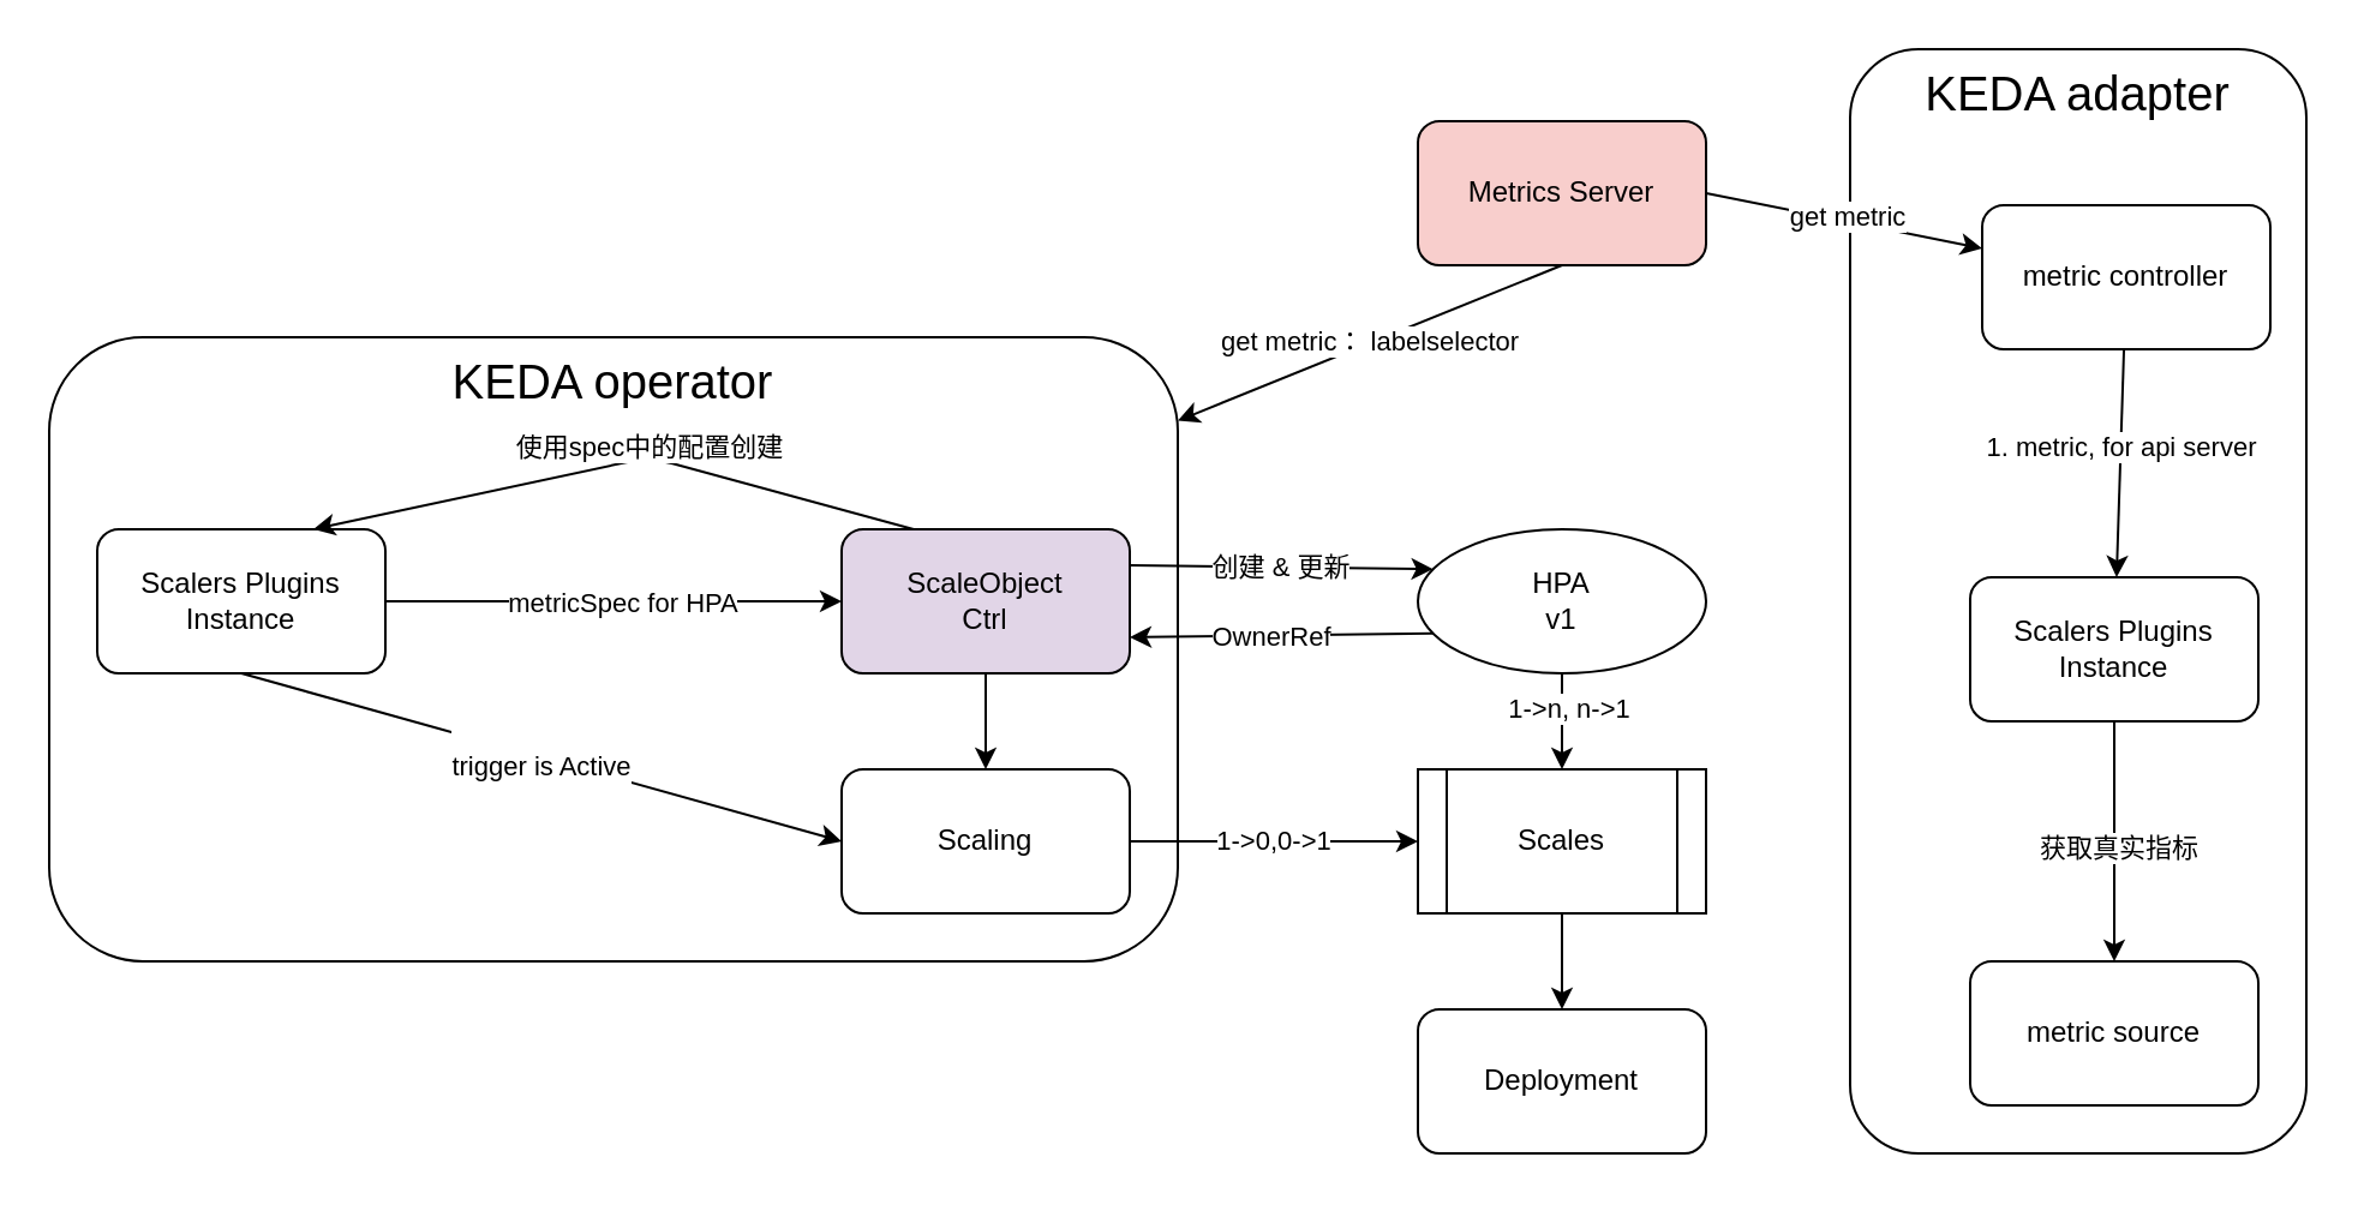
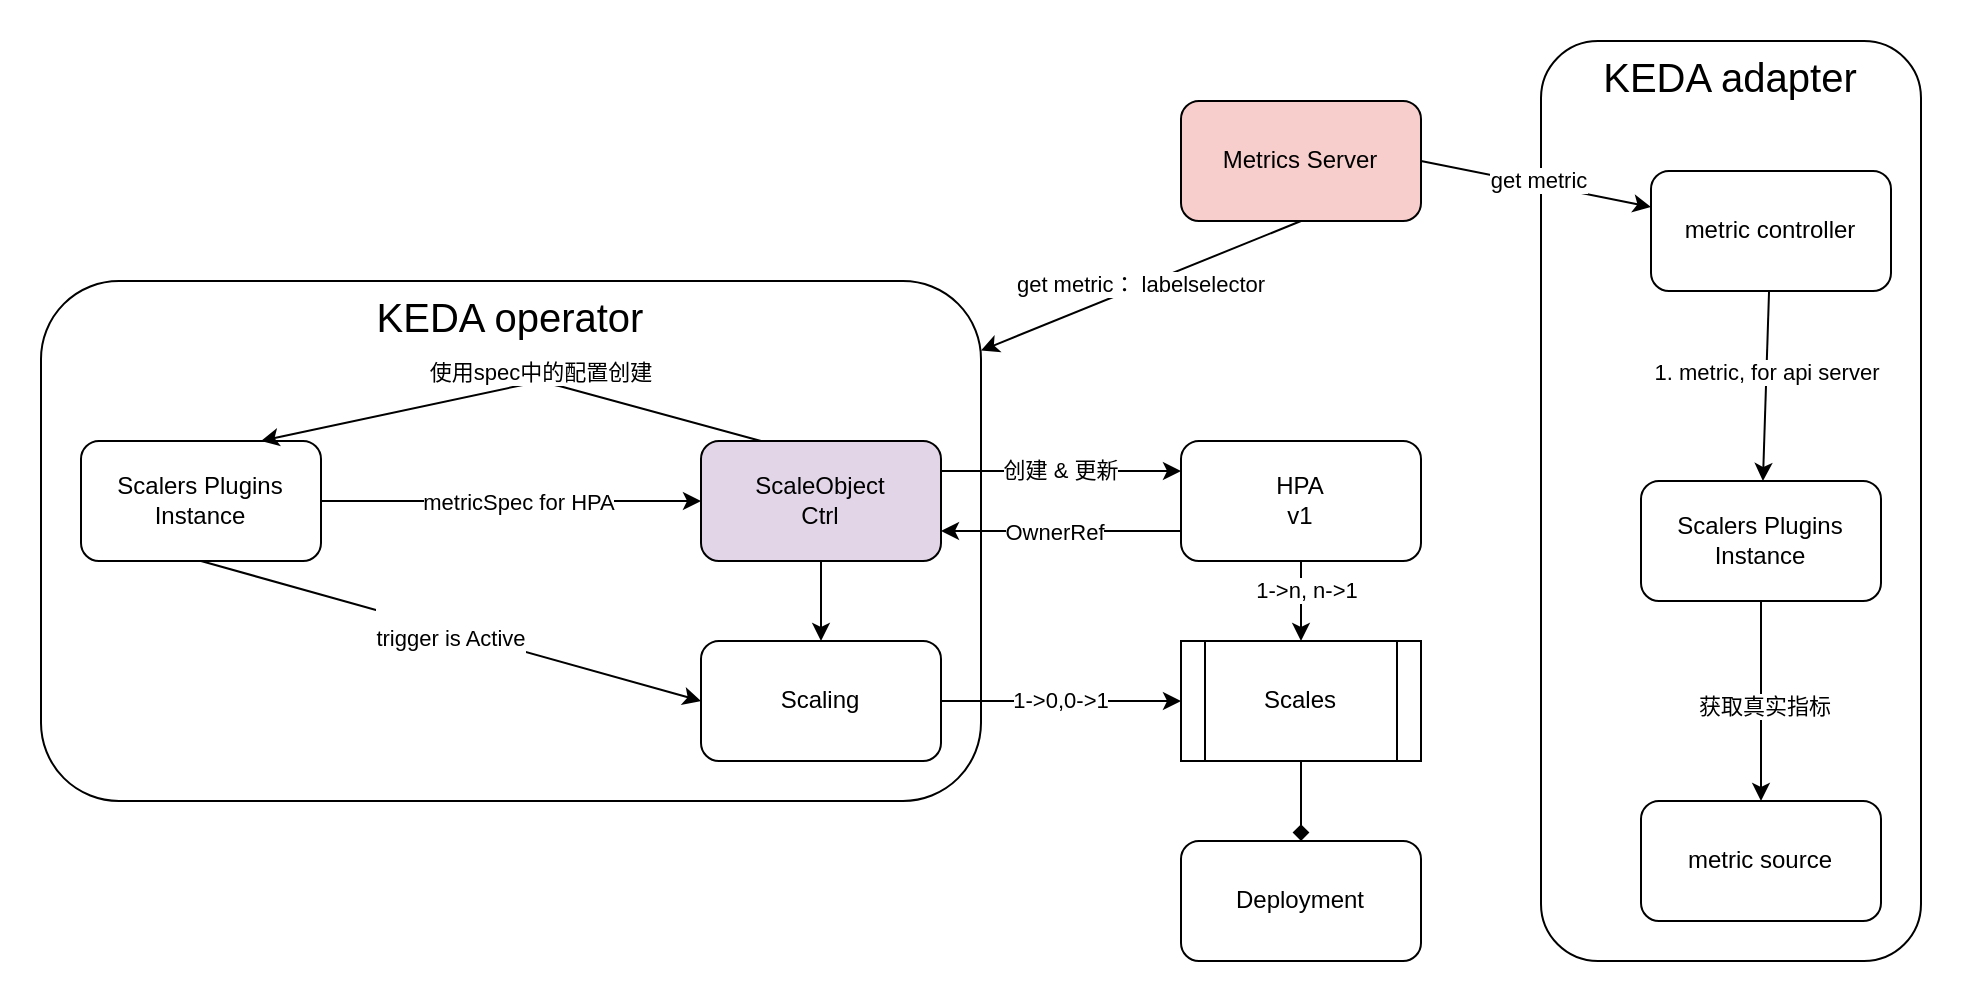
  <mxCell id="0" />
  <mxCell id="1" parent="0" />
  <mxCell id="2" value="&lt;font style=&quot;font-size: 20px&quot;&gt;KEDA adapter&lt;/font&gt;" style="rounded=1;whiteSpace=wrap;html=1;fillColor=none;verticalAlign=top;fontSize=20;" parent="1" vertex="1"><mxGeometry x="770" y="20" width="190" height="460" as="geometry" /></mxCell>
  <mxCell id="3" value="KEDA operator" style="rounded=1;whiteSpace=wrap;html=1;fillColor=none;verticalAlign=top;fontSize=20;" parent="1" vertex="1"><mxGeometry x="20" y="140" width="470" height="260" as="geometry" /></mxCell>
  <mxCell id="4" value="" style="edgeStyle=none;html=1;startArrow=classic;startFill=1;endArrow=none;endFill=0;entryX=0;entryY=0.75;entryDx=0;entryDy=0;" parent="1" target="8" edge="1"><mxGeometry relative="1" as="geometry"><mxPoint x="470" y="265" as="sourcePoint" /></mxGeometry></mxCell>
  <mxCell id="5" value="OwnerRef" style="edgeLabel;html=1;align=center;verticalAlign=middle;resizable=0;points=[];" parent="4" vertex="1" connectable="0"><mxGeometry x="-0.2" y="2" relative="1" as="geometry"><mxPoint x="8" y="2" as="offset" /></mxGeometry></mxCell>
  <mxCell id="6" value="" style="edgeStyle=none;html=1;fontSize=20;startArrow=none;startFill=0;endArrow=classic;endFill=1;" parent="1" source="7" target="32" edge="1"><mxGeometry relative="1" as="geometry" /></mxCell>
  <mxCell id="7" value="ScaleObject&lt;br&gt;Ctrl" style="rounded=1;whiteSpace=wrap;html=1;fillColor=#e1d5e7;" parent="1" vertex="1"><mxGeometry x="350" y="220" width="120" height="60" as="geometry" /></mxCell>
- <mxCell id="8" value="HPA&lt;br&gt;v1" style="ellipse;whiteSpace=wrap;html=1;" parent="1" vertex="1"><mxGeometry x="590" y="220" width="120" height="60" as="geometry" /></mxCell>
+ <mxCell id="8" value="HPA&lt;br&gt;v1" style="rounded=1;whiteSpace=wrap;html=1;" parent="1" vertex="1"><mxGeometry x="590" y="220" width="120" height="60" as="geometry" /></mxCell>
  <mxCell id="9" value="Metrics Server" style="rounded=1;whiteSpace=wrap;html=1;fillColor=#f8cecc;" parent="1" vertex="1"><mxGeometry x="590" y="50" width="120" height="60" as="geometry" /></mxCell>
  <mxCell id="10" value="get metric： labelselector" style="endArrow=classic;html=1;exitX=0.5;exitY=1;exitDx=0;exitDy=0;" parent="1" source="9" target="3" edge="1"><mxGeometry width="50" height="50" relative="1" as="geometry"><mxPoint x="570" y="340" as="sourcePoint" /><mxPoint x="620" y="290" as="targetPoint" /></mxGeometry></mxCell>
  <mxCell id="11" value="Scales" style="shape=process;whiteSpace=wrap;html=1;backgroundOutline=1;" parent="1" vertex="1"><mxGeometry x="590" y="320" width="120" height="60" as="geometry" /></mxCell>
  <mxCell id="12" value="Deployment" style="rounded=1;whiteSpace=wrap;html=1;" parent="1" vertex="1"><mxGeometry x="590" y="420" width="120" height="60" as="geometry" /></mxCell>
  <mxCell id="13" value="1-&amp;gt;0,0-&amp;gt;1" style="endArrow=classic;html=1;entryX=0;entryY=0.5;entryDx=0;entryDy=0;" parent="1" source="32" target="11" edge="1"><mxGeometry width="50" height="50" relative="1" as="geometry"><mxPoint x="570" y="340" as="sourcePoint" /><mxPoint x="620" y="290" as="targetPoint" /></mxGeometry></mxCell>
  <mxCell id="14" value="" style="endArrow=classic;html=1;exitX=0.5;exitY=1;exitDx=0;exitDy=0;" parent="1" source="8" target="11" edge="1"><mxGeometry width="50" height="50" relative="1" as="geometry"><mxPoint x="570" y="340" as="sourcePoint" /><mxPoint x="710" y="280" as="targetPoint" /></mxGeometry></mxCell>
  <mxCell id="15" value="1-&amp;gt;n, n-&amp;gt;1" style="edgeLabel;html=1;align=center;verticalAlign=middle;resizable=0;points=[];" parent="14" vertex="1" connectable="0"><mxGeometry x="-0.3" y="2" relative="1" as="geometry"><mxPoint as="offset" /></mxGeometry></mxCell>
- <mxCell id="16" value="" style="endArrow=classic;html=1;entryX=0.5;entryY=0;entryDx=0;entryDy=0;exitX=0.5;exitY=1;exitDx=0;exitDy=0;" parent="1" source="11" target="12" edge="1"><mxGeometry width="50" height="50" relative="1" as="geometry"><mxPoint x="570" y="340" as="sourcePoint" /><mxPoint x="620" y="290" as="targetPoint" /></mxGeometry></mxCell>
+ <mxCell id="16" value="" style="endArrow=diamond;html=1;entryX=0.5;entryY=0;entryDx=0;entryDy=0;exitX=0.5;exitY=1;exitDx=0;exitDy=0;" parent="1" source="11" target="12" edge="1"><mxGeometry width="50" height="50" relative="1" as="geometry"><mxPoint x="570" y="340" as="sourcePoint" /><mxPoint x="620" y="290" as="targetPoint" /></mxGeometry></mxCell>
  <mxCell id="17" value="" style="edgeStyle=none;html=1;startArrow=none;startFill=0;endArrow=classic;endFill=1;align=left;" parent="1" source="19" target="7" edge="1"><mxGeometry relative="1" as="geometry" /></mxCell>
  <mxCell id="18" value="&lt;span&gt;metricSpec for HPA&lt;/span&gt;" style="edgeLabel;html=1;align=center;verticalAlign=middle;resizable=0;points=[];" parent="17" vertex="1" connectable="0"><mxGeometry x="-0.409" y="-1" relative="1" as="geometry"><mxPoint x="42" y="-1" as="offset" /></mxGeometry></mxCell>
  <mxCell id="19" value="Scalers Plugins&lt;br&gt;Instance" style="whiteSpace=wrap;html=1;rounded=1;" parent="1" vertex="1"><mxGeometry x="40" y="220" width="120" height="60" as="geometry" /></mxCell>
  <mxCell id="20" value="" style="endArrow=classic;html=1;exitX=0.25;exitY=0;exitDx=0;exitDy=0;entryX=0.75;entryY=0;entryDx=0;entryDy=0;" parent="1" source="7" target="19" edge="1"><mxGeometry width="50" height="50" relative="1" as="geometry"><mxPoint x="270" y="320" as="sourcePoint" /><mxPoint x="150" y="210" as="targetPoint" /><Array as="points"><mxPoint x="270" y="190" /></Array></mxGeometry></mxCell>
  <mxCell id="21" value="使用spec中的配置创建" style="edgeLabel;html=1;align=center;verticalAlign=middle;resizable=0;points=[];" parent="20" vertex="1" connectable="0"><mxGeometry x="0.157" y="-3" relative="1" as="geometry"><mxPoint x="34" y="-9" as="offset" /></mxGeometry></mxCell>
  <mxCell id="22" value="创建 &amp;amp; 更新" style="endArrow=classic;html=1;entryX=0;entryY=0.25;entryDx=0;entryDy=0;exitX=1;exitY=0.25;exitDx=0;exitDy=0;" parent="1" source="7" target="8" edge="1"><mxGeometry width="50" height="50" relative="1" as="geometry"><mxPoint x="270" y="320" as="sourcePoint" /><mxPoint x="320" y="270" as="targetPoint" /><Array as="points" /></mxGeometry></mxCell>
  <mxCell id="23" value="" style="endArrow=classic;html=1;exitX=1;exitY=0.5;exitDx=0;exitDy=0;" parent="1" source="9" target="30" edge="1"><mxGeometry width="50" height="50" relative="1" as="geometry"><mxPoint x="270" y="320" as="sourcePoint" /><mxPoint x="320" y="270" as="targetPoint" /></mxGeometry></mxCell>
  <mxCell id="24" value="get metric" style="edgeLabel;html=1;align=center;verticalAlign=middle;resizable=0;points=[];" parent="23" vertex="1" connectable="0"><mxGeometry x="0.003" y="2" relative="1" as="geometry"><mxPoint as="offset" /></mxGeometry></mxCell>
  <mxCell id="25" value="" style="edgeStyle=none;html=1;startArrow=none;startFill=0;endArrow=classic;endFill=1;" parent="1" source="27" target="31" edge="1"><mxGeometry relative="1" as="geometry" /></mxCell>
  <mxCell id="26" value="获取真实指标" style="edgeLabel;html=1;align=center;verticalAlign=middle;resizable=0;points=[];" parent="25" vertex="1" connectable="0"><mxGeometry x="0.04" y="1" relative="1" as="geometry"><mxPoint as="offset" /></mxGeometry></mxCell>
  <mxCell id="27" value="Scalers Plugins&lt;br&gt;Instance" style="whiteSpace=wrap;html=1;rounded=1;" parent="1" vertex="1"><mxGeometry x="820" y="240" width="120" height="60" as="geometry" /></mxCell>
  <mxCell id="28" value="" style="edgeStyle=none;html=1;startArrow=none;startFill=0;endArrow=classic;endFill=1;" parent="1" source="30" target="27" edge="1"><mxGeometry relative="1" as="geometry" /></mxCell>
  <mxCell id="29" value="1. metric, for api server" style="edgeLabel;html=1;align=center;verticalAlign=middle;resizable=0;points=[];" parent="28" vertex="1" connectable="0"><mxGeometry x="-0.143" relative="1" as="geometry"><mxPoint as="offset" /></mxGeometry></mxCell>
  <mxCell id="30" value="metric controller" style="whiteSpace=wrap;html=1;rounded=1;" parent="1" vertex="1"><mxGeometry x="825" y="85" width="120" height="60" as="geometry" /></mxCell>
  <mxCell id="31" value="metric source" style="rounded=1;whiteSpace=wrap;html=1;" parent="1" vertex="1"><mxGeometry x="820" y="400" width="120" height="60" as="geometry" /></mxCell>
  <mxCell id="32" value="Scaling" style="rounded=1;whiteSpace=wrap;html=1;" parent="1" vertex="1"><mxGeometry x="350" y="320" width="120" height="60" as="geometry" /></mxCell>
  <mxCell id="33" value="&lt;span style=&quot;font-size: 11px&quot;&gt;trigger is Active&lt;/span&gt;" style="endArrow=classic;html=1;fontSize=20;exitX=0.5;exitY=1;exitDx=0;exitDy=0;entryX=0;entryY=0.5;entryDx=0;entryDy=0;" parent="1" source="19" target="32" edge="1"><mxGeometry width="50" height="50" relative="1" as="geometry"><mxPoint x="340" y="280" as="sourcePoint" /><mxPoint x="390" y="230" as="targetPoint" /></mxGeometry></mxCell>
